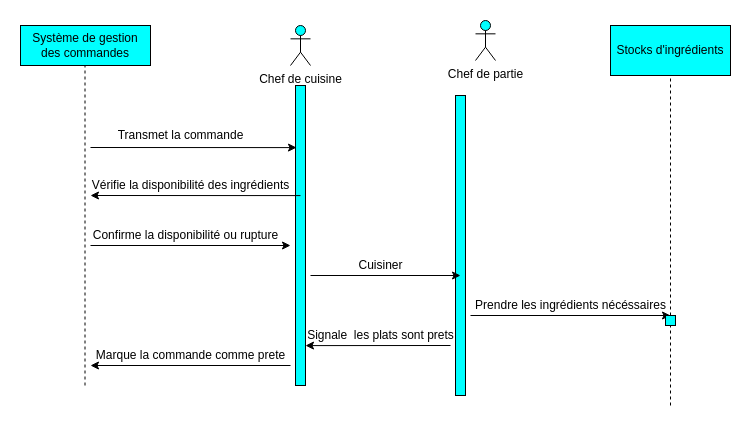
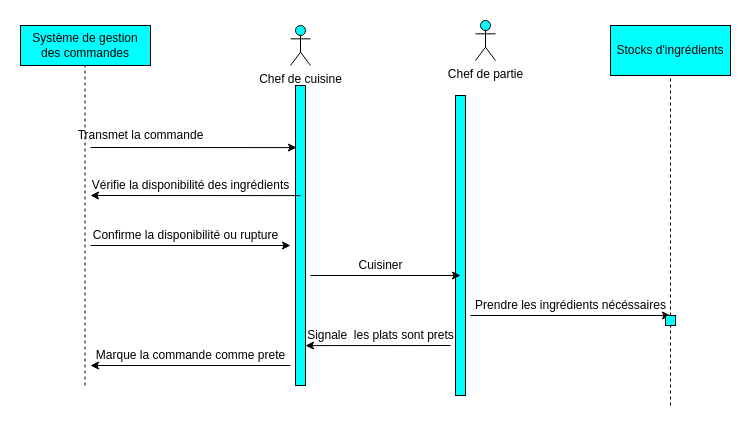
  <mxCell id="0" />
  <mxCell id="1" parent="0" />
  <mxCell id="2" value="Système de gestion des commandes" style="rounded=0;whiteSpace=wrap;html=1;fillColor=#00FFFF;" vertex="1" parent="1"><mxGeometry x="20" y="25" width="130" height="40" as="geometry" /></mxCell>
  <mxCell id="3" value="Chef de cuisine&lt;br&gt;" style="shape=umlActor;verticalLabelPosition=bottom;verticalAlign=top;html=1;outlineConnect=0;fillColor=#00FFFF;" vertex="1" parent="1"><mxGeometry x="290" y="25" width="20" height="40" as="geometry" /></mxCell>
  <mxCell id="4" value="Chef de partie" style="shape=umlActor;verticalLabelPosition=bottom;verticalAlign=top;html=1;outlineConnect=0;fillColor=#00FFFF;" vertex="1" parent="1"><mxGeometry x="475" y="20" width="20" height="40" as="geometry" /></mxCell>
  <mxCell id="5" value="Stocks d'ingrédients" style="rounded=0;whiteSpace=wrap;html=1;fillColor=#00FFFF;" vertex="1" parent="1"><mxGeometry x="610" y="25" width="120" height="50" as="geometry" /></mxCell>
  <mxCell id="6" value="" style="endArrow=none;dashed=1;html=1;" edge="1" parent="1"><mxGeometry width="50" height="50" relative="1" as="geometry"><mxPoint x="84.5" y="385" as="sourcePoint" /><mxPoint x="84.5" y="65" as="targetPoint" /></mxGeometry></mxCell>
  <mxCell id="7" value="" style="rounded=0;whiteSpace=wrap;html=1;fillColor=#00FFFF;" vertex="1" parent="1"><mxGeometry x="455" y="95" width="10" height="300" as="geometry" /></mxCell>
  <mxCell id="8" value="" style="rounded=0;whiteSpace=wrap;html=1;fillColor=#00FFFF;" vertex="1" parent="1"><mxGeometry x="295" y="85" width="10" height="300" as="geometry" /></mxCell>
  <mxCell id="9" value="" style="endArrow=none;dashed=1;html=1;entryX=0.5;entryY=1;entryDx=0;entryDy=0;" edge="1" parent="1" target="5"><mxGeometry width="50" height="50" relative="1" as="geometry"><mxPoint x="670" y="405" as="sourcePoint" /><mxPoint x="620" y="205" as="targetPoint" /></mxGeometry></mxCell>
  <mxCell id="10" value="" style="endArrow=classic;html=1;entryX=0.1;entryY=0.207;entryDx=0;entryDy=0;entryPerimeter=0;" edge="1" parent="1" target="8"><mxGeometry width="50" height="50" relative="1" as="geometry"><mxPoint x="90" y="147" as="sourcePoint" /><mxPoint x="296" y="148" as="targetPoint" /></mxGeometry></mxCell>
- <mxCell id="11" value="Transmet la commande" style="text;html=1;align=center;verticalAlign=middle;resizable=0;points=[];autosize=1;" vertex="1" parent="1"><mxGeometry x="110" y="125" width="140" height="20" as="geometry" /></mxCell>
+ <mxCell id="11" value="Transmet la commande" style="text;html=1;align=center;verticalAlign=middle;resizable=0;points=[];autosize=1;" vertex="1" parent="1"><mxGeometry x="70" y="125" width="140" height="20" as="geometry" /></mxCell>
  <mxCell id="12" value="" style="endArrow=classic;html=1;exitX=0.5;exitY=0.367;exitDx=0;exitDy=0;exitPerimeter=0;" edge="1" parent="1" source="8"><mxGeometry width="50" height="50" relative="1" as="geometry"><mxPoint x="170" y="285" as="sourcePoint" /><mxPoint x="90" y="195" as="targetPoint" /></mxGeometry></mxCell>
  <mxCell id="13" value="Vérifie la disponibilité des ingrédients" style="text;html=1;align=center;verticalAlign=middle;resizable=0;points=[];autosize=1;" vertex="1" parent="1"><mxGeometry x="85" y="175" width="210" height="20" as="geometry" /></mxCell>
  <mxCell id="14" value="" style="endArrow=classic;html=1;" edge="1" parent="1"><mxGeometry width="50" height="50" relative="1" as="geometry"><mxPoint x="90" y="245" as="sourcePoint" /><mxPoint x="290" y="245" as="targetPoint" /></mxGeometry></mxCell>
  <mxCell id="15" value="Confirme la disponibilité ou rupture" style="text;html=1;align=center;verticalAlign=middle;resizable=0;points=[];autosize=1;" vertex="1" parent="1"><mxGeometry x="85" y="225" width="200" height="20" as="geometry" /></mxCell>
  <mxCell id="16" value="" style="endArrow=classic;html=1;entryX=0.5;entryY=0.6;entryDx=0;entryDy=0;entryPerimeter=0;" edge="1" parent="1" target="7"><mxGeometry width="50" height="50" relative="1" as="geometry"><mxPoint x="310" y="275" as="sourcePoint" /><mxPoint x="400" y="275" as="targetPoint" /></mxGeometry></mxCell>
  <mxCell id="17" value="Cuisiner" style="text;html=1;align=center;verticalAlign=middle;resizable=0;points=[];autosize=1;" vertex="1" parent="1"><mxGeometry x="350" y="255" width="60" height="20" as="geometry" /></mxCell>
  <mxCell id="18" value="" style="endArrow=classic;html=1;" edge="1" parent="1"><mxGeometry width="50" height="50" relative="1" as="geometry"><mxPoint x="470" y="315" as="sourcePoint" /><mxPoint x="670" y="315" as="targetPoint" /></mxGeometry></mxCell>
  <mxCell id="19" value="Prendre les ingrédients nécéssaires" style="text;html=1;align=center;verticalAlign=middle;resizable=0;points=[];autosize=1;" vertex="1" parent="1"><mxGeometry x="465" y="295" width="210" height="20" as="geometry" /></mxCell>
  <mxCell id="20" value="" style="endArrow=classic;html=1;entryX=1;entryY=0.867;entryDx=0;entryDy=0;entryPerimeter=0;" edge="1" parent="1" target="8"><mxGeometry width="50" height="50" relative="1" as="geometry"><mxPoint x="450" y="345" as="sourcePoint" /><mxPoint x="450" y="345" as="targetPoint" /></mxGeometry></mxCell>
  <mxCell id="21" value="Signale&amp;nbsp; les plats sont prets" style="text;html=1;align=center;verticalAlign=middle;resizable=0;points=[];autosize=1;" vertex="1" parent="1"><mxGeometry x="300" y="325" width="160" height="20" as="geometry" /></mxCell>
  <mxCell id="22" value="" style="endArrow=classic;html=1;" edge="1" parent="1"><mxGeometry width="50" height="50" relative="1" as="geometry"><mxPoint x="290" y="365" as="sourcePoint" /><mxPoint x="90" y="365" as="targetPoint" /></mxGeometry></mxCell>
  <mxCell id="23" value="Marque la commande comme prete" style="text;html=1;align=center;verticalAlign=middle;resizable=0;points=[];autosize=1;" vertex="1" parent="1"><mxGeometry x="90" y="345" width="200" height="20" as="geometry" /></mxCell>
  <mxCell id="24" value="" style="whiteSpace=wrap;html=1;aspect=fixed;fillColor=#00FFFF;" vertex="1" parent="1"><mxGeometry x="665" y="315" width="10" height="10" as="geometry" /></mxCell>
